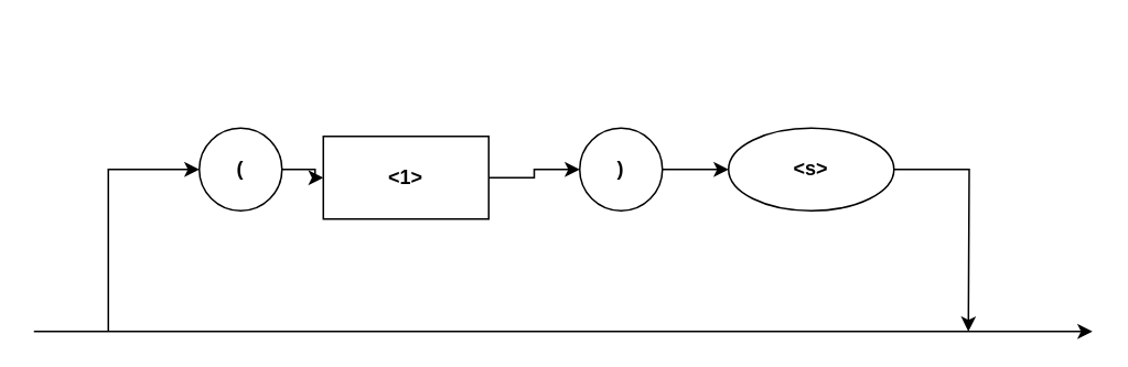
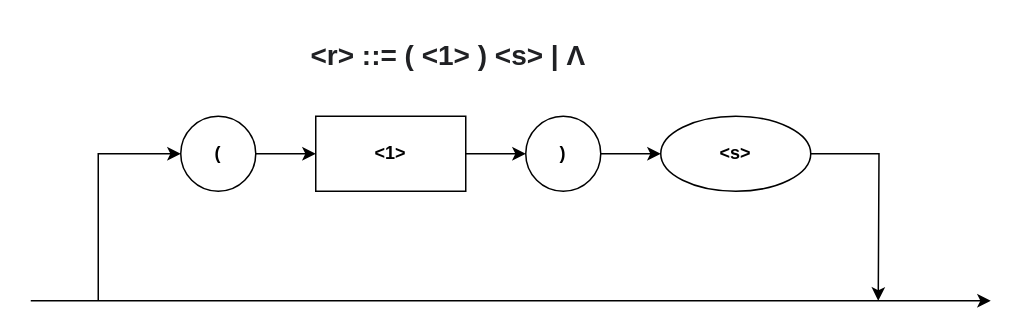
  <mxCell id="0" />
  <mxCell id="1" parent="0" />
+ <mxCell id="2" value="&lt;span lang=&quot;EN-US&quot; style=&quot;font-size: 14pt; line-height: 107%; color: rgb(32, 33, 36);&quot;&gt;&amp;lt;r&amp;gt; ::= ( &amp;lt;1&amp;gt; ) &amp;lt;s&amp;gt;&amp;nbsp;| &lt;/span&gt;&lt;span style=&quot;font-size: 14pt; line-height: 107%; color: rgb(32, 33, 36); background: white;&quot;&gt;Λ&lt;/span&gt;" style="text;whiteSpace=wrap;html=1;fontFamily=Helvetica;fontStyle=1" vertex="1" parent="1"><mxGeometry x="205" y="20" width="300" height="30" as="geometry" /></mxCell>
  <mxCell id="3" value="" style="endArrow=classic;html=1;fontFamily=Helvetica;fontStyle=1" edge="1" parent="1"><mxGeometry width="50" height="50" relative="1" as="geometry"><mxPoint x="20" y="200" as="sourcePoint" /><mxPoint x="660" y="200" as="targetPoint" /></mxGeometry></mxCell>
  <mxCell id="4" style="edgeStyle=orthogonalEdgeStyle;rounded=0;orthogonalLoop=1;jettySize=auto;html=1;entryX=0;entryY=0.5;entryDx=0;entryDy=0;fontFamily=Helvetica;fontStyle=1" edge="1" parent="1" source="6" target="8"><mxGeometry relative="1" as="geometry" /></mxCell>
  <mxCell id="5" style="edgeStyle=orthogonalEdgeStyle;rounded=0;orthogonalLoop=1;jettySize=auto;html=1;entryX=0;entryY=0.5;entryDx=0;entryDy=0;fontFamily=Helvetica;fontStyle=1" edge="1" parent="1" target="6"><mxGeometry relative="1" as="geometry"><mxPoint x="110" y="97" as="targetPoint" /><mxPoint x="65" y="200" as="sourcePoint" /><Array as="points"><mxPoint x="65" y="102" /></Array></mxGeometry></mxCell>
  <mxCell id="6" value="&lt;span&gt;(&lt;/span&gt;" style="ellipse;whiteSpace=wrap;html=1;fontFamily=Helvetica;fontStyle=1" vertex="1" parent="1"><mxGeometry x="120" y="77" width="50" height="50" as="geometry" /></mxCell>
  <mxCell id="7" style="edgeStyle=orthogonalEdgeStyle;rounded=0;orthogonalLoop=1;jettySize=auto;html=1;entryX=0;entryY=0.5;entryDx=0;entryDy=0;fontFamily=Helvetica;fontStyle=1" edge="1" parent="1" source="8" target="10"><mxGeometry relative="1" as="geometry" /></mxCell>
- <mxCell id="8" value="&lt;span&gt;&amp;lt;1&amp;gt;&lt;/span&gt;" style="rounded=0;whiteSpace=wrap;html=1;fontFamily=Helvetica;fontStyle=1" vertex="1" parent="1"><mxGeometry x="195" y="82" width="100" height="50" as="geometry" /></mxCell>
+ <mxCell id="8" value="&lt;span&gt;&amp;lt;1&amp;gt;&lt;/span&gt;" style="rounded=0;whiteSpace=wrap;html=1;fontFamily=Helvetica;fontStyle=1" vertex="1" parent="1"><mxGeometry x="210" y="77" width="100" height="50" as="geometry" /></mxCell>
  <mxCell id="9" style="edgeStyle=orthogonalEdgeStyle;rounded=0;orthogonalLoop=1;jettySize=auto;html=1;fontFamily=Helvetica;fontStyle=1" edge="1" parent="1" source="10" target="12"><mxGeometry relative="1" as="geometry" /></mxCell>
  <mxCell id="10" value=")" style="ellipse;whiteSpace=wrap;html=1;fontFamily=Helvetica;fontStyle=1" vertex="1" parent="1"><mxGeometry x="350" y="77" width="50" height="50" as="geometry" /></mxCell>
  <mxCell id="11" style="edgeStyle=orthogonalEdgeStyle;rounded=0;orthogonalLoop=1;jettySize=auto;html=1;fontFamily=Helvetica;fontStyle=1" edge="1" parent="1" source="12"><mxGeometry relative="1" as="geometry"><mxPoint x="585" y="200" as="targetPoint" /></mxGeometry></mxCell>
  <mxCell id="12" value="&amp;lt;s&amp;gt;" style="ellipse;whiteSpace=wrap;html=1;fontFamily=Helvetica;fontStyle=1;" vertex="1" parent="1"><mxGeometry x="440" y="77" width="100" height="50" as="geometry" /></mxCell>
